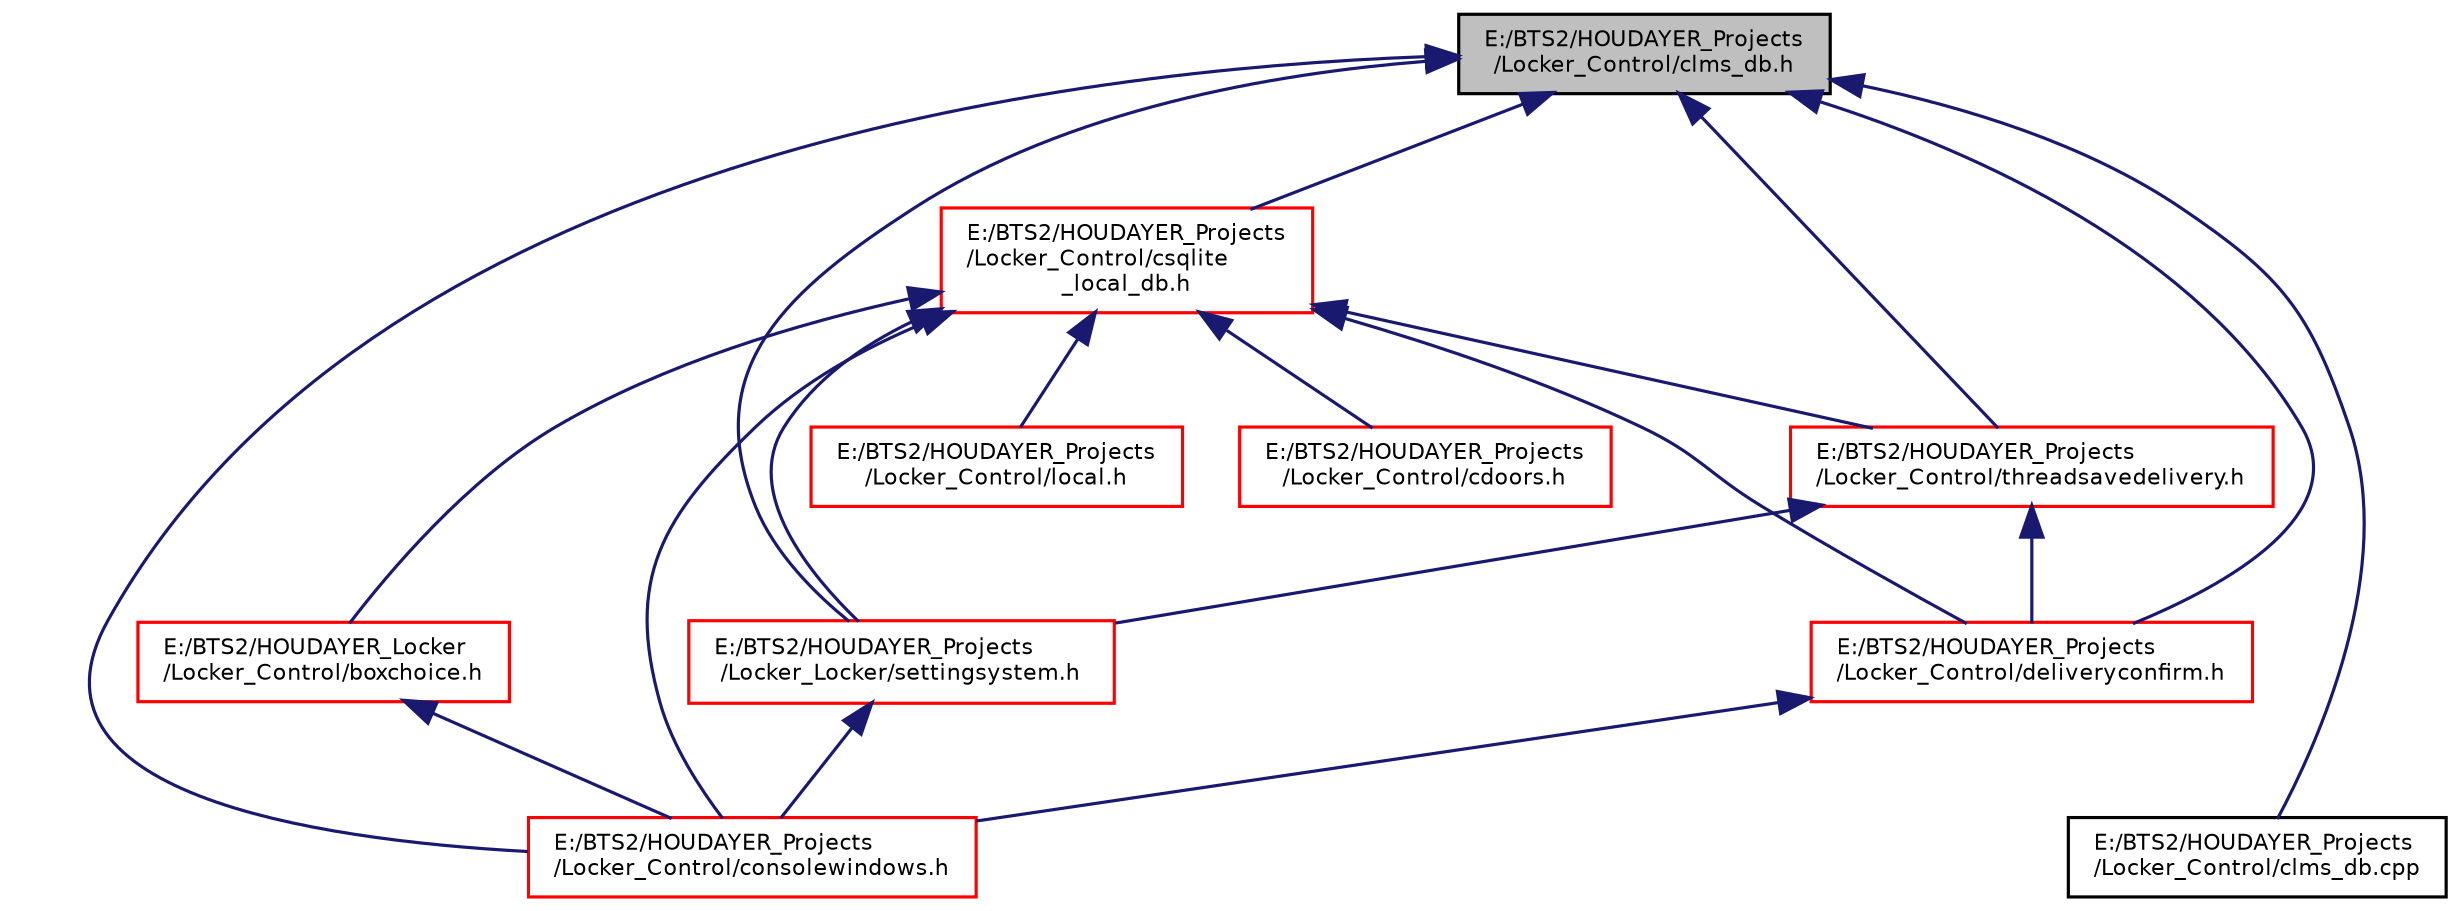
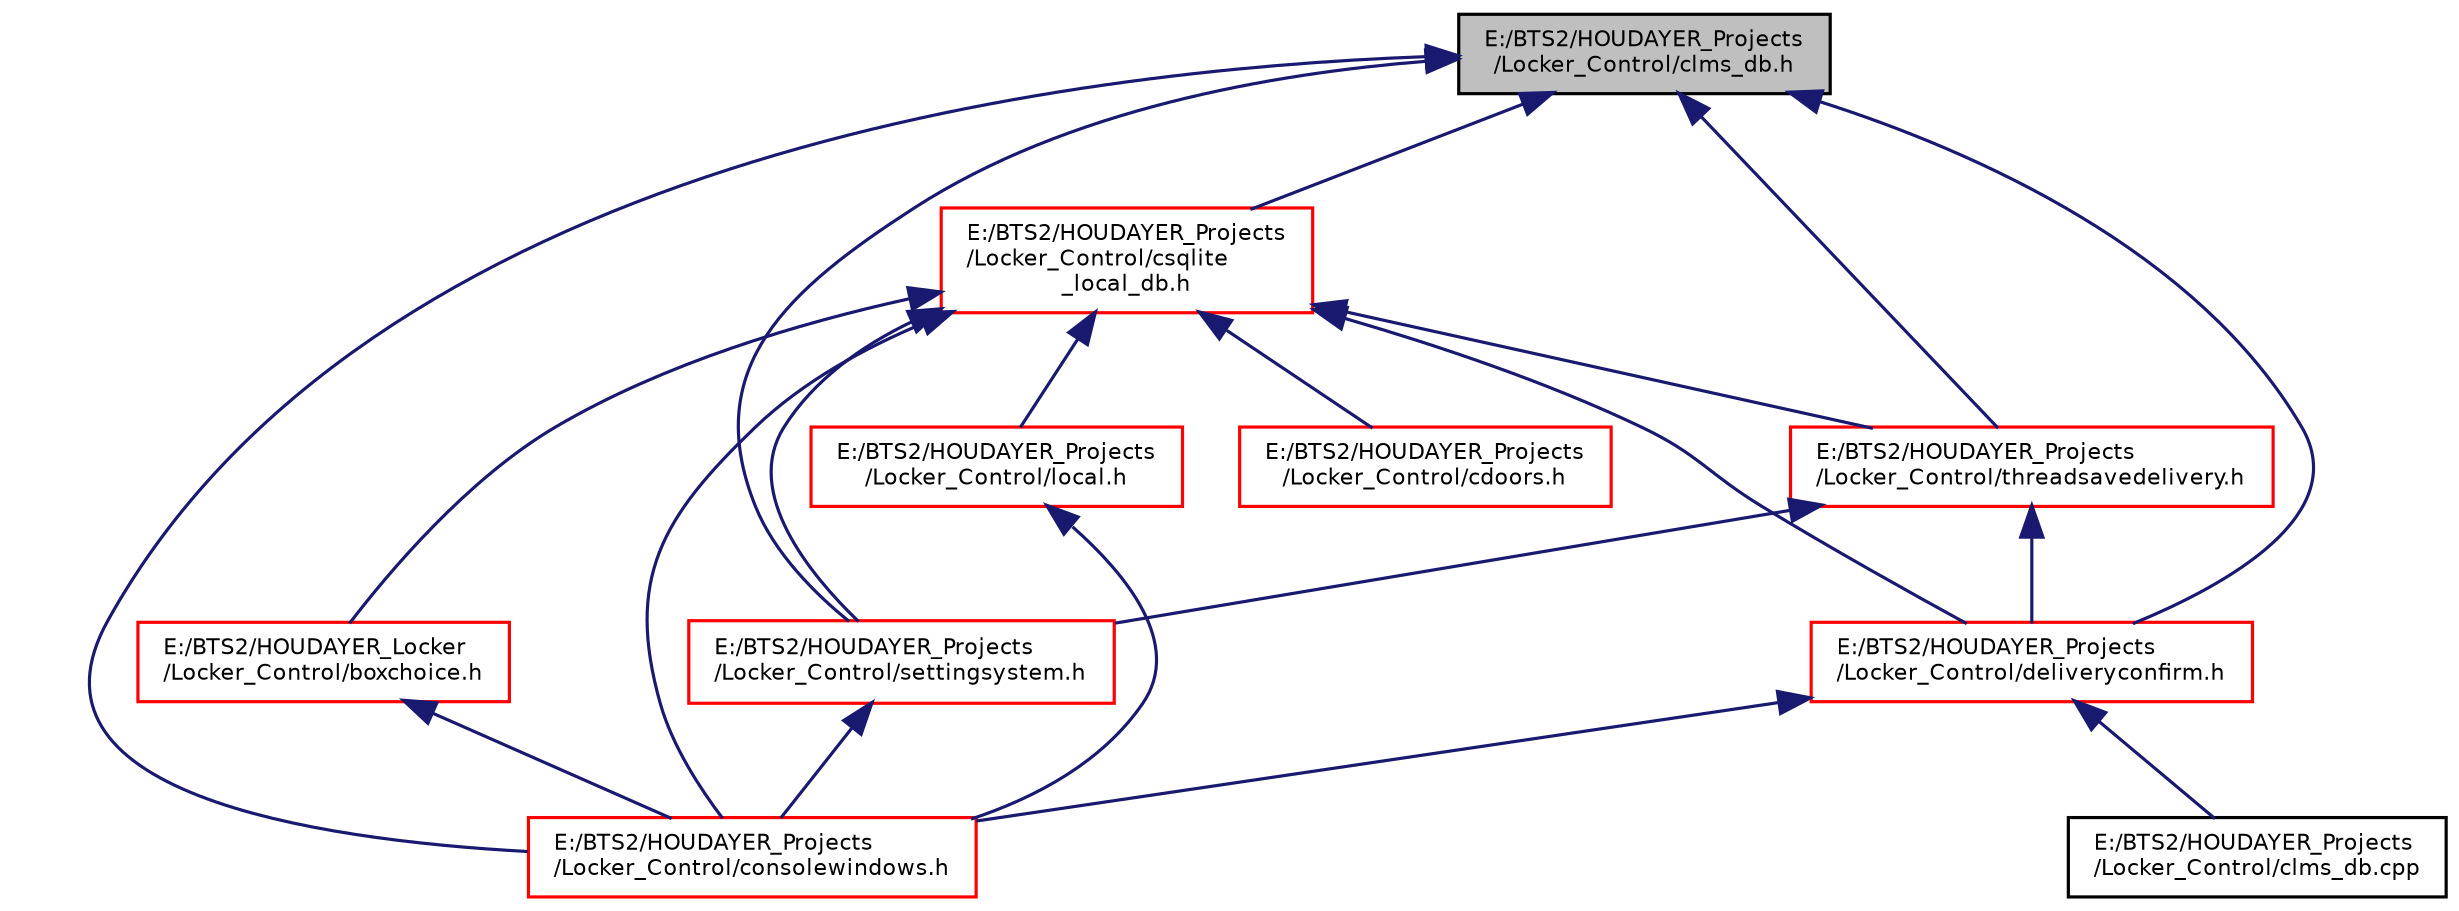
  digraph {
    fontname="DejaVu Sans"
    node [color=red fontname="DejaVu Sans" fontsize=7 shape=record]
    edge [color=midnightblue dir=back fontname="DejaVu Sans" fontsize=7 labelfontname=Helvetica labelfontsize=7 style=solid]
    n1 [color=black fillcolor=grey75 fontcolor=black height=0.2 label="E:/BTS2/HOUDAYER_Projects\l/Locker_Control/clms_db.h" style=filled width=0.4]
    n2 [height=0.2 label="E:/BTS2/HOUDAYER_Projects\l/Locker_Control/csqlite\l_local_db.h" width=0.4]
    n3 [height=0.2 label="E:/BTS2/HOUDAYER_Projects\l/Locker_Control/consolewindows.h" width=0.4]
    n4 [height=0.2 label="E:/BTS2/HOUDAYER_Projects\l/Locker_Control/deliveryconfirm.h" width=0.4]
    n5 [height=0.2 label="E:/BTS2/HOUDAYER_Projects\l/Locker_Control/threadsavedelivery.h" width=0.4]
-   n6 [height=0.2 label="E:/BTS2/HOUDAYER_Projects\l/Locker_Locker/settingsystem.h" width=0.4]
+   n6 [height=0.2 label="E:/BTS2/HOUDAYER_Projects\l/Locker_Control/settingsystem.h" width=0.4]
    n7 [color=black height=0.2 label="E:/BTS2/HOUDAYER_Projects\l/Locker_Control/clms_db.cpp" width=0.4]
    n8 [height=0.2 label="E:/BTS2/HOUDAYER_Locker\l/Locker_Control/boxchoice.h" width=0.4]
    n9 [height=0.2 label="E:/BTS2/HOUDAYER_Projects\l/Locker_Control/cdoors.h" width=0.4]
    n10 [height=0.2 label="E:/BTS2/HOUDAYER_Projects\l/Locker_Control/local.h" width=0.4]
    n1 -> n2
    n1 -> n3
    n1 -> n4
    n1 -> n5
    n1 -> n6
-   n1 -> n7
+   n4 -> n7
    n2 -> n3
    n2 -> n4
    n2 -> n5
    n2 -> n6
    n2 -> n8
    n2 -> n9
    n2 -> n10
    n4 -> n3
    n5 -> n4
    n5 -> n6
    n6 -> n3
    n8 -> n3
+   n10 -> n3
  }
